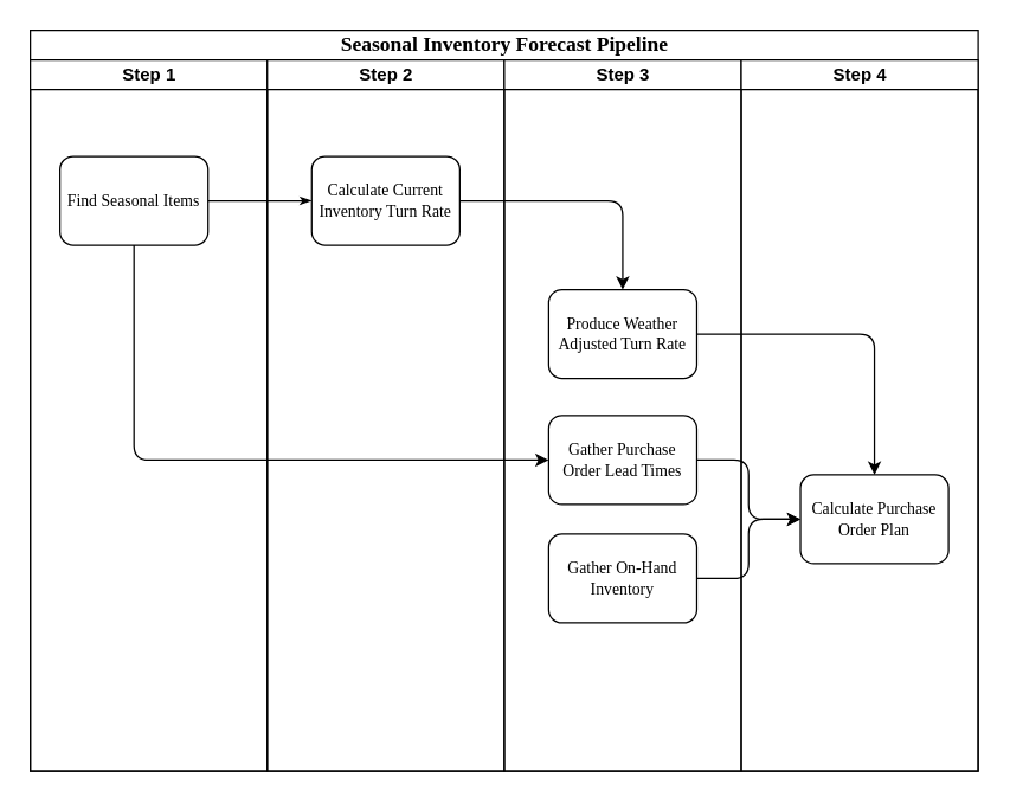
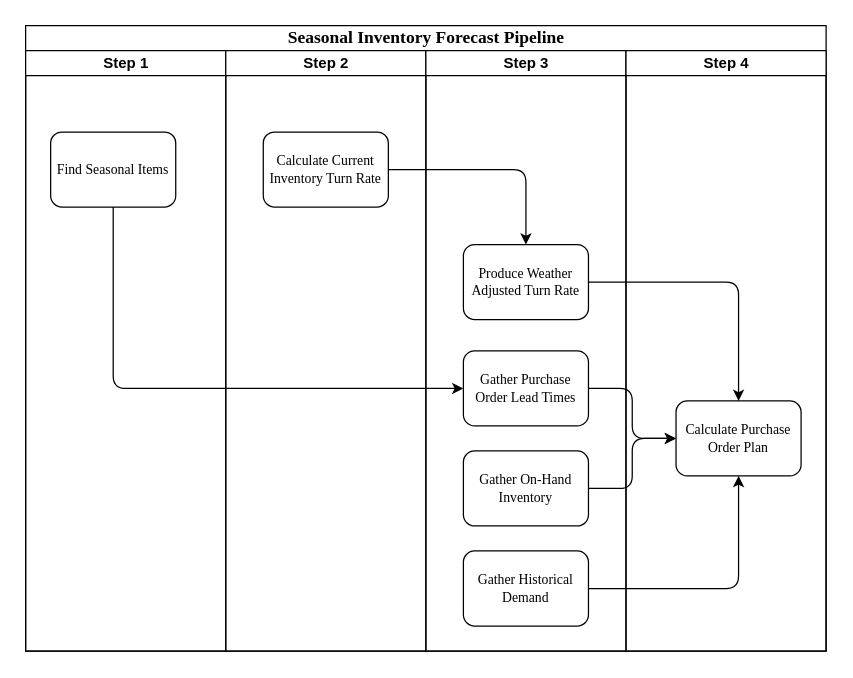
  <mxCell id="0" />
  <mxCell id="1" parent="0" />
  <mxCell id="2" value="&lt;font style=&quot;font-size: 14px&quot;&gt;Seasonal Inventory Forecast Pipeline&lt;/font&gt;" style="swimlane;html=1;childLayout=stackLayout;startSize=20;rounded=0;shadow=0;labelBackgroundColor=none;strokeWidth=1;fontFamily=Verdana;fontSize=8;align=center;" parent="1" vertex="1"><mxGeometry x="20" y="20" width="640" height="500" as="geometry" /></mxCell>
  <mxCell id="3" value="Step 1" style="swimlane;html=1;startSize=20;" parent="2" vertex="1"><mxGeometry y="20" width="160" height="480" as="geometry" /></mxCell>
  <mxCell id="4" value="Find Seasonal Items" style="rounded=1;whiteSpace=wrap;html=1;shadow=0;labelBackgroundColor=none;strokeWidth=1;fontFamily=Verdana;fontSize=11;align=center;" parent="3" vertex="1"><mxGeometry x="20" y="65" width="100" height="60" as="geometry" /></mxCell>
- <mxCell id="5" style="edgeStyle=orthogonalEdgeStyle;rounded=1;html=1;labelBackgroundColor=none;startArrow=none;startFill=0;startSize=5;endArrow=classicThin;endFill=1;endSize=5;jettySize=auto;orthogonalLoop=1;strokeWidth=1;fontFamily=Verdana;fontSize=8" parent="2" source="4" target="13" edge="1"><mxGeometry relative="1" as="geometry" /></mxCell>
  <mxCell id="6" style="edgeStyle=orthogonalEdgeStyle;rounded=1;html=1;labelBackgroundColor=none;startArrow=none;startFill=0;startSize=5;endArrow=classicThin;endFill=1;endSize=5;jettySize=auto;orthogonalLoop=1;strokeWidth=1;fontFamily=Verdana;fontSize=8" parent="2" edge="1"><mxGeometry relative="1" as="geometry"><mxPoint x="670" y="690" as="targetPoint" /></mxGeometry></mxCell>
  <mxCell id="7" style="edgeStyle=orthogonalEdgeStyle;rounded=1;html=1;labelBackgroundColor=none;startArrow=none;startFill=0;startSize=5;endArrow=classicThin;endFill=1;endSize=5;jettySize=auto;orthogonalLoop=1;strokeWidth=1;fontFamily=Verdana;fontSize=8" parent="2" edge="1"><mxGeometry relative="1" as="geometry"><Array as="points"><mxPoint x="660" y="610" /><mxPoint x="660" y="550" /><mxPoint x="400" y="550" /></Array><mxPoint x="400" y="580" as="targetPoint" /></mxGeometry></mxCell>
  <mxCell id="8" style="edgeStyle=orthogonalEdgeStyle;rounded=1;html=1;labelBackgroundColor=none;startArrow=none;startFill=0;startSize=5;endArrow=classicThin;endFill=1;endSize=5;jettySize=auto;orthogonalLoop=1;strokeColor=#000000;strokeWidth=1;fontFamily=Verdana;fontSize=8;fontColor=#000000;" parent="2" edge="1"><mxGeometry relative="1" as="geometry"><mxPoint x="610" y="610" as="targetPoint" /></mxGeometry></mxCell>
  <mxCell id="9" style="edgeStyle=orthogonalEdgeStyle;rounded=1;html=1;labelBackgroundColor=none;startArrow=none;startFill=0;startSize=5;endArrow=classicThin;endFill=1;endSize=5;jettySize=auto;orthogonalLoop=1;strokeWidth=1;fontFamily=Verdana;fontSize=8" parent="2" edge="1"><mxGeometry relative="1" as="geometry"><Array as="points"><mxPoint x="660" y="610" /><mxPoint x="660" y="550" /><mxPoint x="80" y="550" /></Array><mxPoint x="80" y="580" as="targetPoint" /></mxGeometry></mxCell>
  <mxCell id="10" style="edgeStyle=orthogonalEdgeStyle;rounded=1;html=1;labelBackgroundColor=none;startArrow=none;startFill=0;startSize=5;endArrow=classicThin;endFill=1;endSize=5;jettySize=auto;orthogonalLoop=1;strokeWidth=1;fontFamily=Verdana;fontSize=8" parent="2" edge="1"><mxGeometry relative="1" as="geometry"><Array as="points"><mxPoint x="80" y="650" /><mxPoint x="490" y="650" /><mxPoint x="490" y="610" /></Array><mxPoint x="80" y="640" as="sourcePoint" /></mxGeometry></mxCell>
  <mxCell id="11" style="edgeStyle=orthogonalEdgeStyle;rounded=1;html=1;labelBackgroundColor=none;startArrow=none;startFill=0;startSize=5;endArrow=classicThin;endFill=1;endSize=5;jettySize=auto;orthogonalLoop=1;strokeWidth=1;fontFamily=Verdana;fontSize=8" parent="2" edge="1"><mxGeometry relative="1" as="geometry"><mxPoint x="450" y="610" as="sourcePoint" /></mxGeometry></mxCell>
  <mxCell id="12" value="Step 2" style="swimlane;html=1;startSize=20;" parent="2" vertex="1"><mxGeometry x="160" y="20" width="160" height="480" as="geometry" /></mxCell>
  <mxCell id="13" value="Calculate Current Inventory Turn Rate" style="rounded=1;whiteSpace=wrap;html=1;shadow=0;labelBackgroundColor=none;strokeWidth=1;fontFamily=Verdana;fontSize=11;align=center;" parent="12" vertex="1"><mxGeometry x="30" y="65" width="100" height="60" as="geometry" /></mxCell>
  <mxCell id="14" value="Step 3" style="swimlane;html=1;startSize=20;" parent="2" vertex="1"><mxGeometry x="320" y="20" width="160" height="480" as="geometry" /></mxCell>
  <mxCell id="15" value="Produce Weather Adjusted Turn Rate" style="rounded=1;whiteSpace=wrap;html=1;shadow=0;labelBackgroundColor=none;strokeWidth=1;fontFamily=Verdana;fontSize=11;align=center;" parent="14" vertex="1"><mxGeometry x="30" y="155" width="100" height="60" as="geometry" /></mxCell>
  <mxCell id="16" value="Gather Purchase Order Lead Times" style="rounded=1;whiteSpace=wrap;html=1;shadow=0;labelBackgroundColor=none;strokeWidth=1;fontFamily=Verdana;fontSize=11;align=center;" parent="14" vertex="1"><mxGeometry x="30" y="240" width="100" height="60" as="geometry" /></mxCell>
  <mxCell id="17" value="Gather On-Hand Inventory" style="rounded=1;whiteSpace=wrap;html=1;shadow=0;labelBackgroundColor=none;strokeWidth=1;fontFamily=Verdana;fontSize=11;align=center;" parent="14" vertex="1"><mxGeometry x="30" y="320" width="100" height="60" as="geometry" /></mxCell>
+ <mxCell id="18" value="Gather Historical Demand" style="rounded=1;whiteSpace=wrap;html=1;shadow=0;labelBackgroundColor=none;strokeWidth=1;fontFamily=Verdana;fontSize=11;align=center;" vertex="1" parent="14"><mxGeometry x="30" y="400" width="100" height="60" as="geometry" /></mxCell>
  <mxCell id="19" value="Step 4" style="swimlane;html=1;startSize=20;" parent="2" vertex="1"><mxGeometry x="480" y="20" width="160" height="480" as="geometry" /></mxCell>
  <mxCell id="20" style="edgeStyle=orthogonalEdgeStyle;rounded=1;html=1;labelBackgroundColor=none;startArrow=none;startFill=0;startSize=5;endArrow=classicThin;endFill=1;endSize=5;jettySize=auto;orthogonalLoop=1;strokeWidth=1;fontFamily=Verdana;fontSize=8" parent="19" edge="1"><mxGeometry relative="1" as="geometry"><mxPoint x="80" y="620" as="sourcePoint" /></mxGeometry></mxCell>
  <mxCell id="21" value="Calculate Purchase Order Plan" style="rounded=1;whiteSpace=wrap;html=1;shadow=0;labelBackgroundColor=none;strokeWidth=1;fontFamily=Verdana;fontSize=11;align=center;" parent="19" vertex="1"><mxGeometry x="40" y="280" width="100" height="60" as="geometry" /></mxCell>
  <mxCell id="22" style="edgeStyle=orthogonalEdgeStyle;rounded=1;orthogonalLoop=1;jettySize=auto;html=1;" edge="1" parent="2" source="13" target="15"><mxGeometry relative="1" as="geometry" /></mxCell>
  <mxCell id="23" style="edgeStyle=orthogonalEdgeStyle;rounded=1;orthogonalLoop=1;jettySize=auto;html=1;" edge="1" parent="2" source="4" target="16"><mxGeometry relative="1" as="geometry"><Array as="points"><mxPoint x="70" y="290" /></Array></mxGeometry></mxCell>
  <mxCell id="24" style="edgeStyle=orthogonalEdgeStyle;rounded=1;orthogonalLoop=1;jettySize=auto;html=1;" edge="1" parent="2" source="15" target="21"><mxGeometry relative="1" as="geometry" /></mxCell>
  <mxCell id="25" style="edgeStyle=orthogonalEdgeStyle;rounded=1;orthogonalLoop=1;jettySize=auto;html=1;" edge="1" parent="2" source="16" target="21"><mxGeometry relative="1" as="geometry" /></mxCell>
  <mxCell id="26" style="edgeStyle=orthogonalEdgeStyle;rounded=1;orthogonalLoop=1;jettySize=auto;html=1;" edge="1" parent="2" source="17" target="21"><mxGeometry relative="1" as="geometry" /></mxCell>
+ <mxCell id="27" style="edgeStyle=orthogonalEdgeStyle;rounded=1;orthogonalLoop=1;jettySize=auto;html=1;" edge="1" parent="2" source="18" target="21"><mxGeometry relative="1" as="geometry" /></mxCell>
